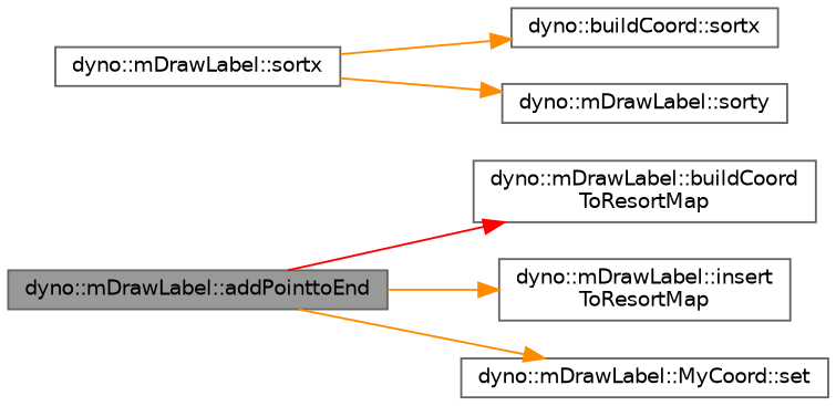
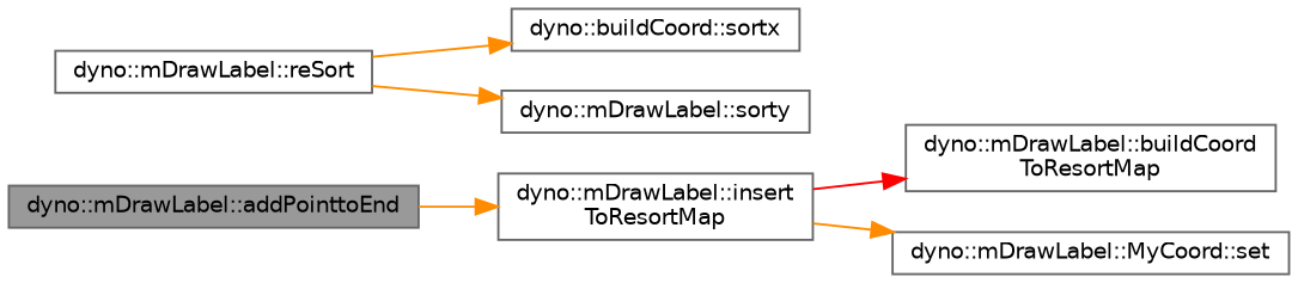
  digraph {
    rankdir=LR
    node [color=grey40 fillcolor=white fontname=Helvetica fontsize=10 shape=box style=filled]
    edge [color=darkorange fontname=Helvetica fontsize=10 labelfontname=Helvetica labelfontsize=10 style=solid]
    n1 [color=gray40 fillcolor=grey60 fontcolor=black height=0.2 label="dyno::mDrawLabel::addPointtoEnd" width=0.4]
    n2 [height=0.2 label="dyno::mDrawLabel::buildCoord\lToResortMap" width=0.4]
    n3 [height=0.2 label="dyno::mDrawLabel::insert\lToResortMap" width=0.4]
    n4 [height=0.2 label="dyno::mDrawLabel::MyCoord::set" width=0.4]
-   n5 [height=0.2 label="dyno::mDrawLabel::sortx" width=0.4]
+   n5 [height=0.2 label="dyno::mDrawLabel::reSort" width=0.4]
    n6 [height=0.2 label="dyno::buildCoord::sortx" width=0.4]
    n7 [height=0.2 label="dyno::mDrawLabel::sorty" width=0.4]
-   n1 -> n2 [color=red]
+   n3 -> n2 [color=red]
    n1 -> n3
-   n1 -> n4
+   n3 -> n4
    n5 -> n6
    n5 -> n7
  }
